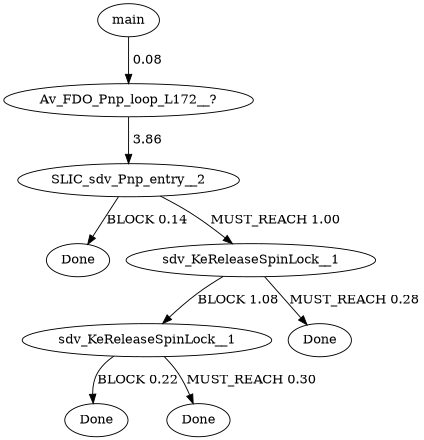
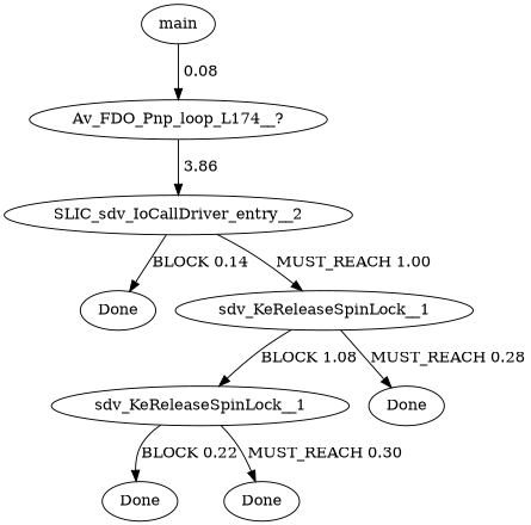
  digraph {
    fontname="DejaVu Serif"
    node [fontname="DejaVu Serif"]
    edge [fontname="DejaVu Serif"]
    n1 [label=main]
-   n2 [label="Av_FDO_Pnp_loop_L172__?"]
-   n3 [label=SLIC_sdv_Pnp_entry__2]
+   n2 [label="Av_FDO_Pnp_loop_L174__?"]
+   n3 [label=SLIC_sdv_IoCallDriver_entry__2]
    n4 [label=Done]
    n5 [label=sdv_KeReleaseSpinLock__1]
    n6 [label=sdv_KeReleaseSpinLock__1]
    n7 [label=Done]
    n8 [label=Done]
    n9 [label=Done]
    n1 -> n2 [label=" 0.08"]
    n2 -> n3 [label=" 3.86"]
    n3 -> n4 [label="BLOCK 0.14"]
    n3 -> n5 [label="MUST_REACH 1.00"]
    n5 -> n6 [label="BLOCK 1.08"]
    n5 -> n7 [label="MUST_REACH 0.28"]
    n6 -> n8 [label="BLOCK 0.22"]
    n6 -> n9 [label="MUST_REACH 0.30"]
  }
